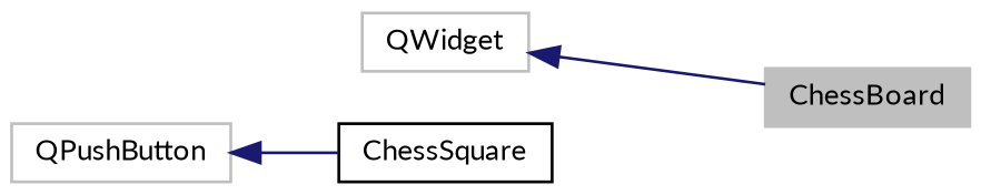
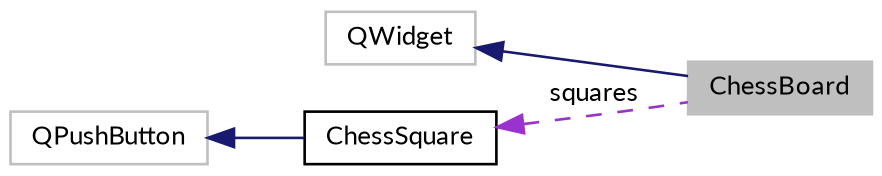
  digraph {
    fontname=Lato
    rankdir=LR
    node [color=grey75 fillcolor=white fontname=Lato fontsize=10 shape=record style=filled]
    edge [color=midnightblue dir=back fontname=Lato fontsize=10 labelfontname=Helvetica labelfontsize=10 style=solid]
    n1 [fillcolor=grey75 fontcolor=black height=0.2 label=ChessBoard width=0.4]
    n2 [height=0.2 label=QWidget width=0.4]
    n3 [color=black height=0.2 label=ChessSquare width=0.4]
    n4 [height=0.2 label=QPushButton width=0.4]
    n2 -> n1
+   n3 -> n1 [color=darkorchid3 label=" squares" style=dashed]
    n4 -> n3
  }
